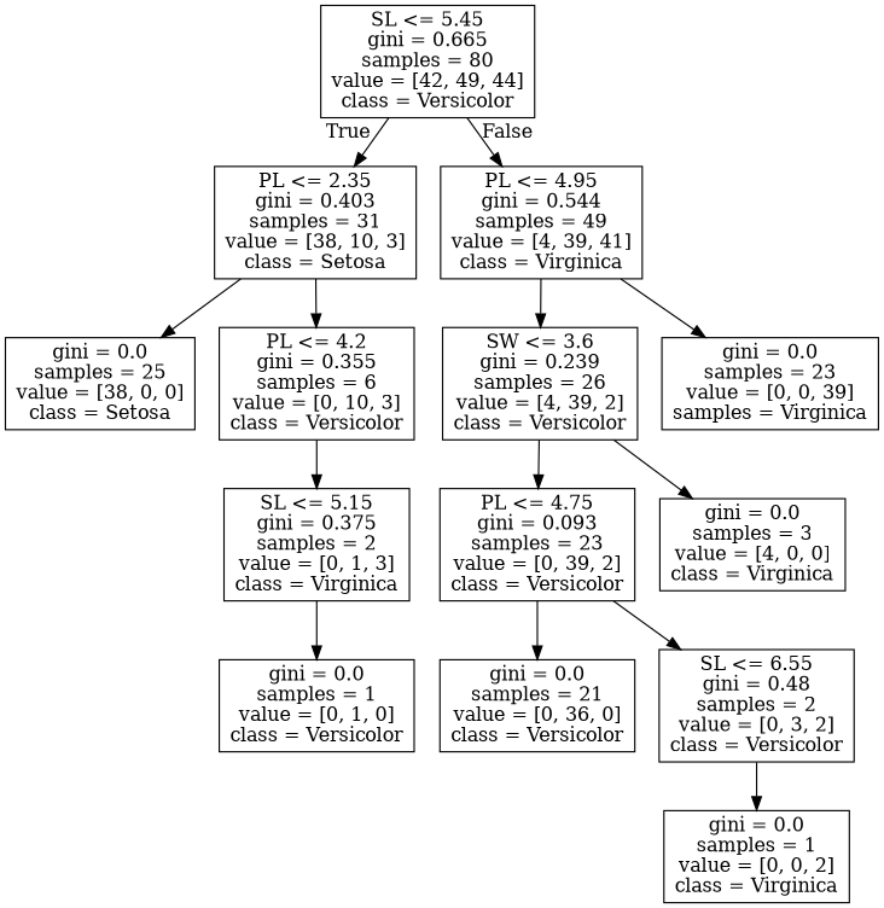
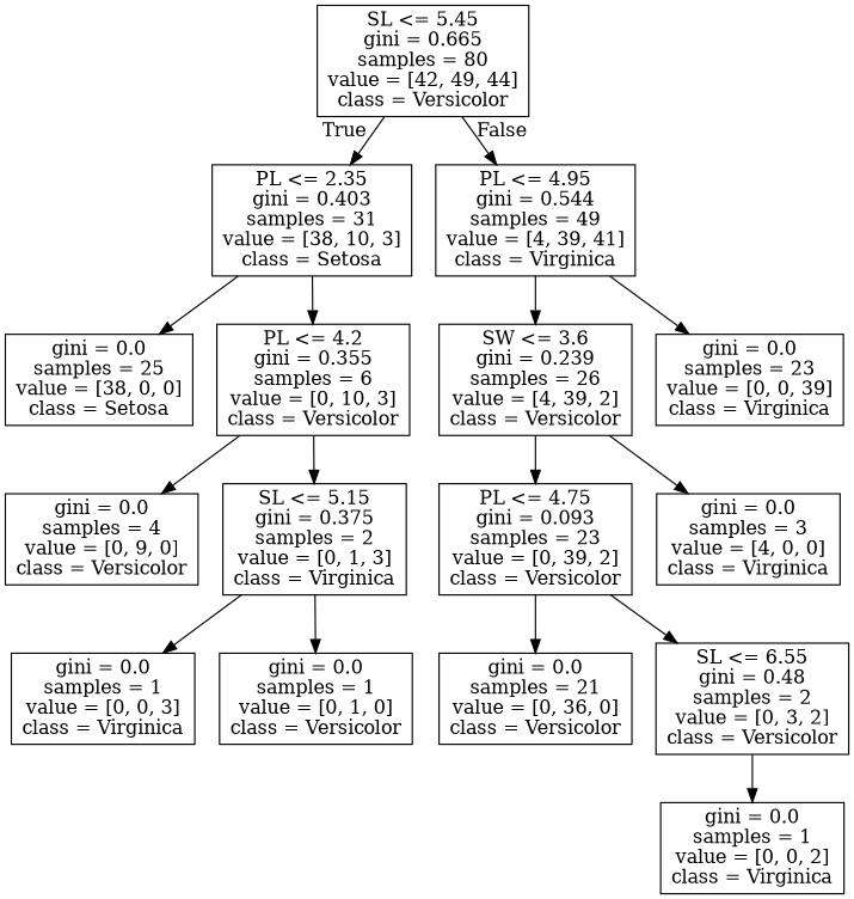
  digraph {
    node [shape=box]
    n1 [label="SL <= 5.45\ngini = 0.665\nsamples = 80\nvalue = [42, 49, 44]\nclass = Versicolor"]
    n2 [label="PL <= 2.35\ngini = 0.403\nsamples = 31\nvalue = [38, 10, 3]\nclass = Setosa"]
    n3 [label="PL <= 4.95\ngini = 0.544\nsamples = 49\nvalue = [4, 39, 41]\nclass = Virginica"]
    n4 [label="gini = 0.0\nsamples = 25\nvalue = [38, 0, 0]\nclass = Setosa"]
    n5 [label="PL <= 4.2\ngini = 0.355\nsamples = 6\nvalue = [0, 10, 3]\nclass = Versicolor"]
    n6 [label="SW <= 3.6\ngini = 0.239\nsamples = 26\nvalue = [4, 39, 2]\nclass = Versicolor"]
-   n7 [label="gini = 0.0\nsamples = 23\nvalue = [0, 0, 39]\nsamples = Virginica"]
+   n7 [label="gini = 0.0\nsamples = 23\nvalue = [0, 0, 39]\nclass = Virginica"]
+   n8 [label="gini = 0.0\nsamples = 4\nvalue = [0, 9, 0]\nclass = Versicolor"]
    n9 [label="SL <= 5.15\ngini = 0.375\nsamples = 2\nvalue = [0, 1, 3]\nclass = Virginica"]
+   n10 [label="gini = 0.0\nsamples = 1\nvalue = [0, 0, 3]\nclass = Virginica"]
    n11 [label="gini = 0.0\nsamples = 1\nvalue = [0, 1, 0]\nclass = Versicolor"]
    n12 [label="PL <= 4.75\ngini = 0.093\nsamples = 23\nvalue = [0, 39, 2]\nclass = Versicolor"]
    n13 [label="gini = 0.0\nsamples = 3\nvalue = [4, 0, 0]\nclass = Virginica"]
    n14 [label="gini = 0.0\nsamples = 21\nvalue = [0, 36, 0]\nclass = Versicolor"]
    n15 [label="SL <= 6.55\ngini = 0.48\nsamples = 2\nvalue = [0, 3, 2]\nclass = Versicolor"]
    n16 [label="gini = 0.0\nsamples = 1\nvalue = [0, 0, 2]\nclass = Virginica"]
    n1 -> n2 [headlabel=True labelangle=45 labeldistance=2.5]
    n1 -> n3 [headlabel=False labelangle=-45 labeldistance=2.5]
    n2 -> n4
    n2 -> n5
    n3 -> n6
    n3 -> n7
+   n5 -> n8
    n5 -> n9
    n6 -> n12
    n6 -> n13
+   n9 -> n10
    n9 -> n11
    n12 -> n14
    n12 -> n15
    n15 -> n16
  }
